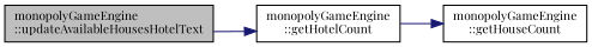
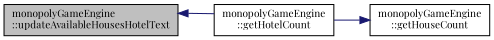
  digraph {
    fontname="Playfair Display"
    rankdir=LR
    node [color=black fillcolor=white fontname="Playfair Display" fontsize=10 shape=record style=filled]
    edge [color=midnightblue fontname="Playfair Display" fontsize=10 labelfontname=Helvetica labelfontsize=10 style=solid]
    n1 [fillcolor=grey75 fontcolor=black height=0.2 label="monopolyGameEngine\l::updateAvailableHousesHotelText" width=0.4]
    n2 [height=0.2 label="monopolyGameEngine\l::getHotelCount" width=0.4]
    n3 [height=0.2 label="monopolyGameEngine\l::getHouseCount" width=0.4]
-   n1 -> n2
+   n2 -> n1
    n2 -> n3
  }
